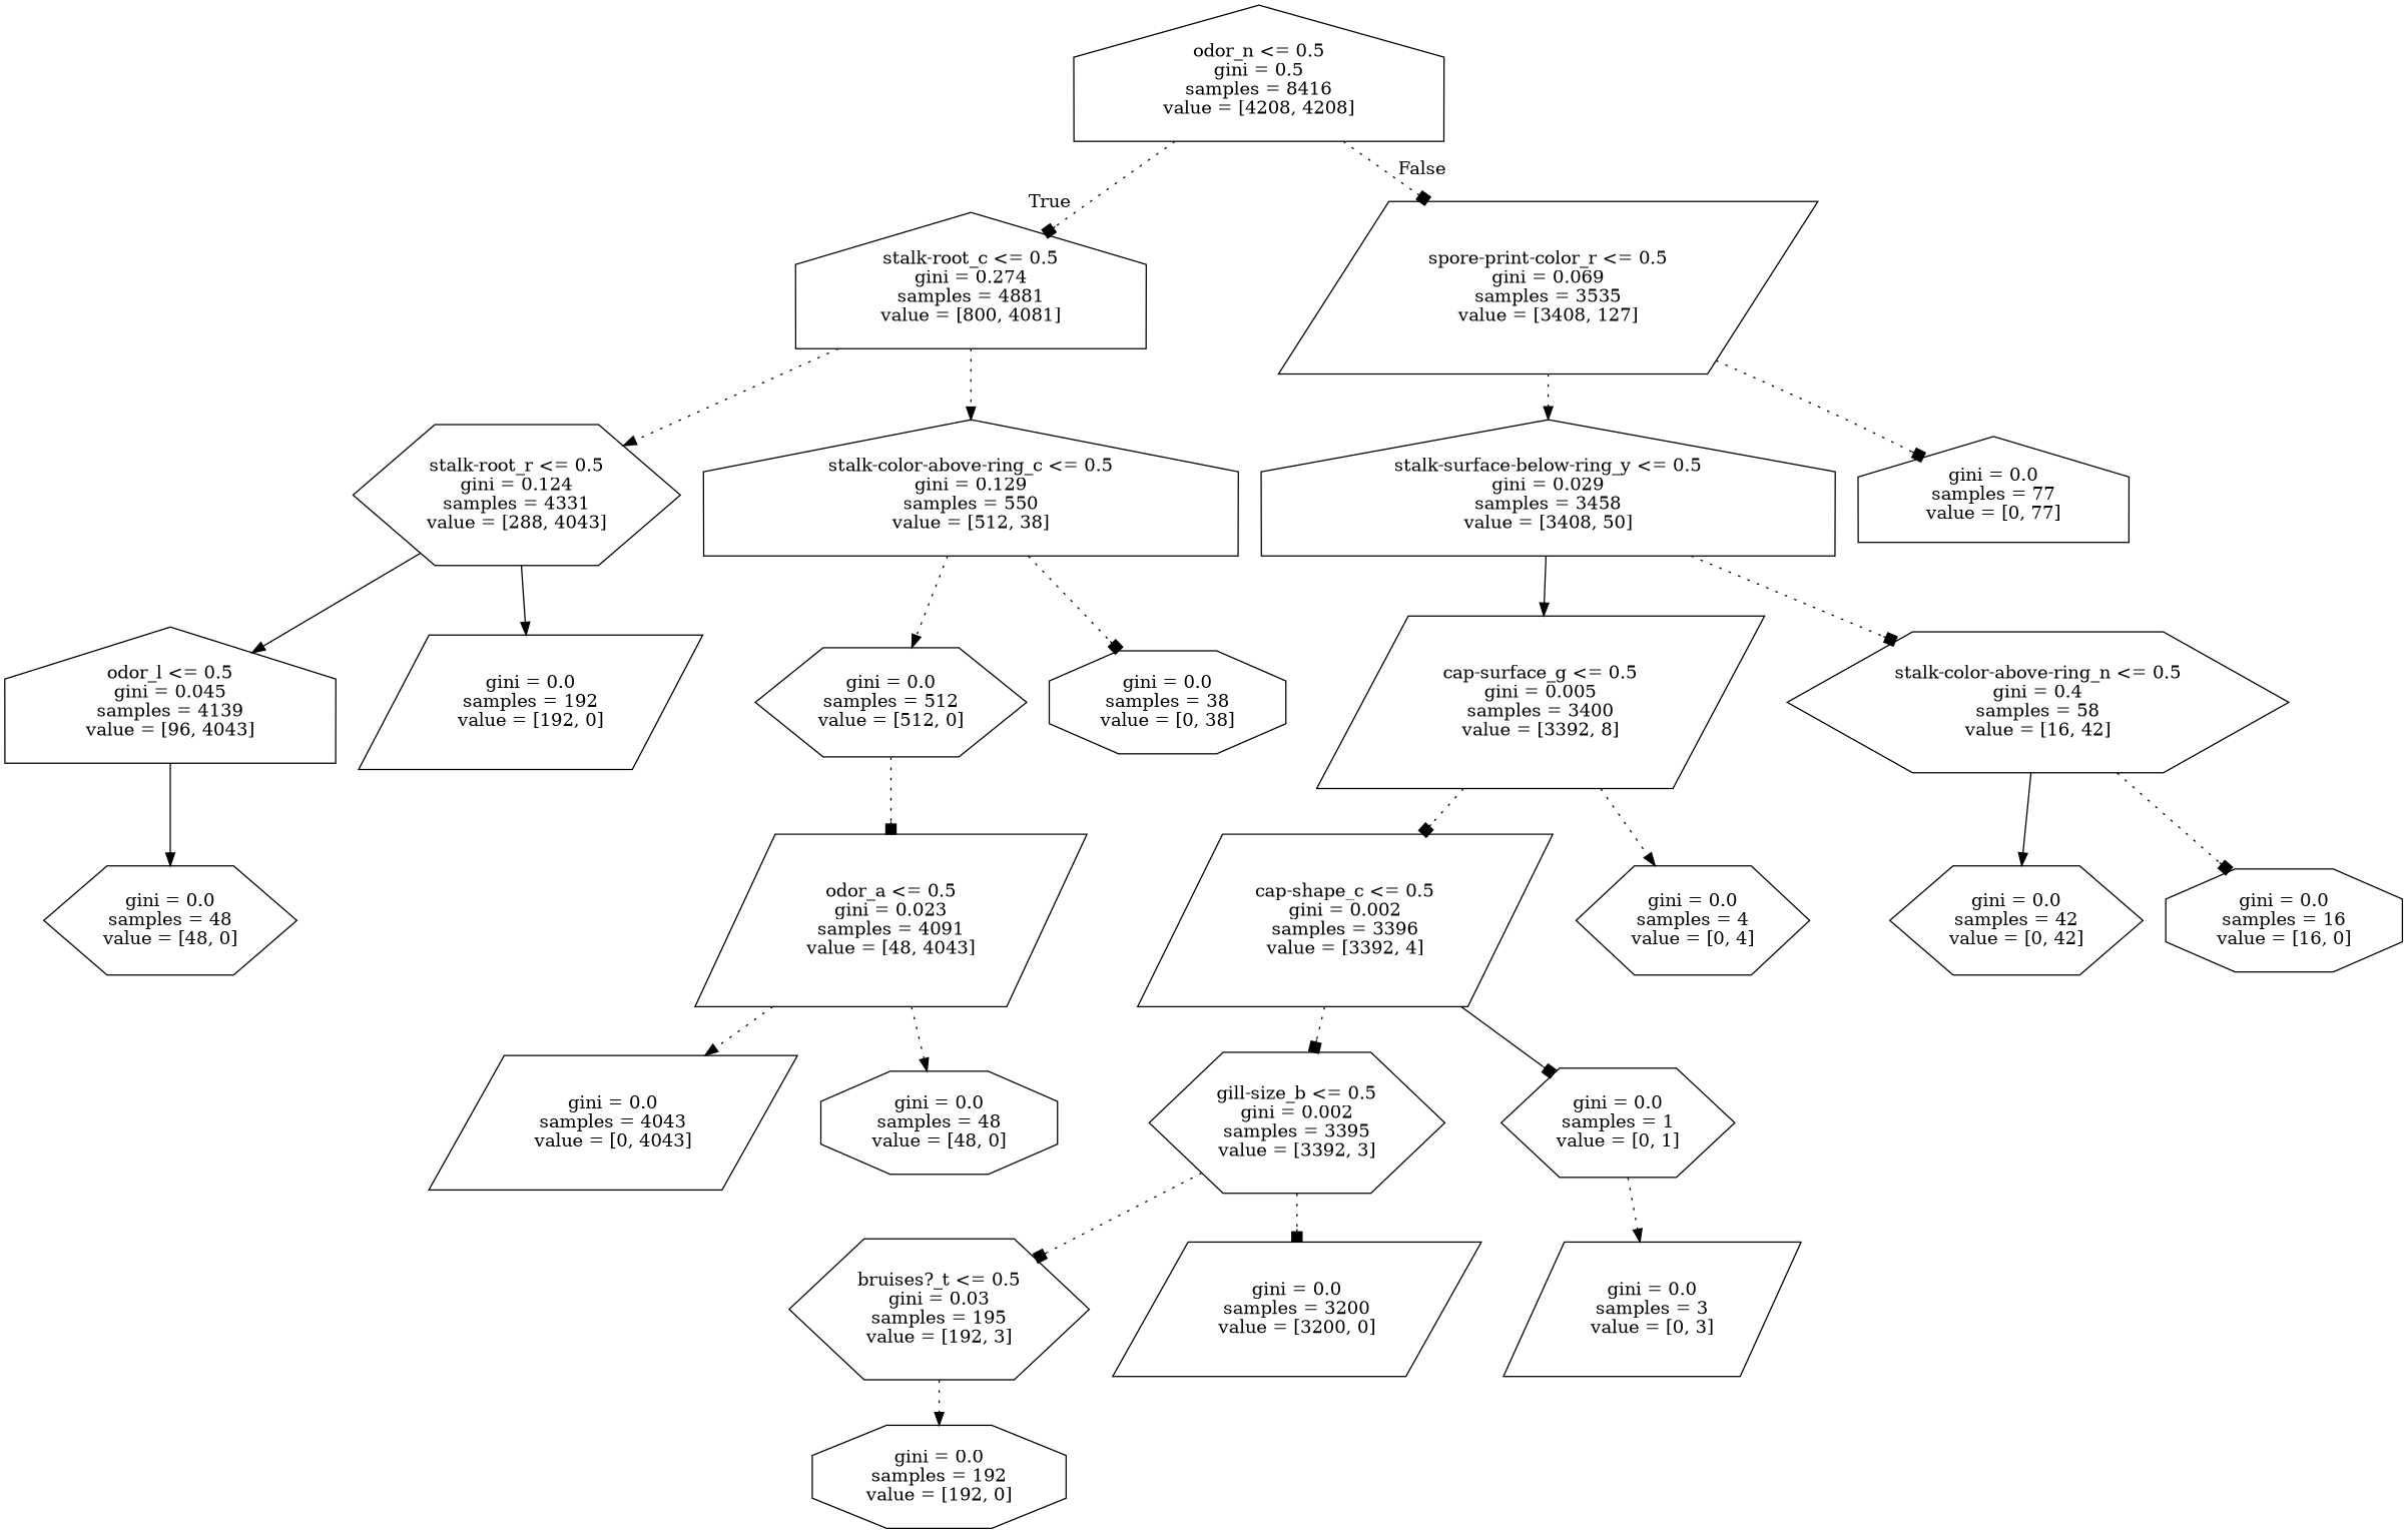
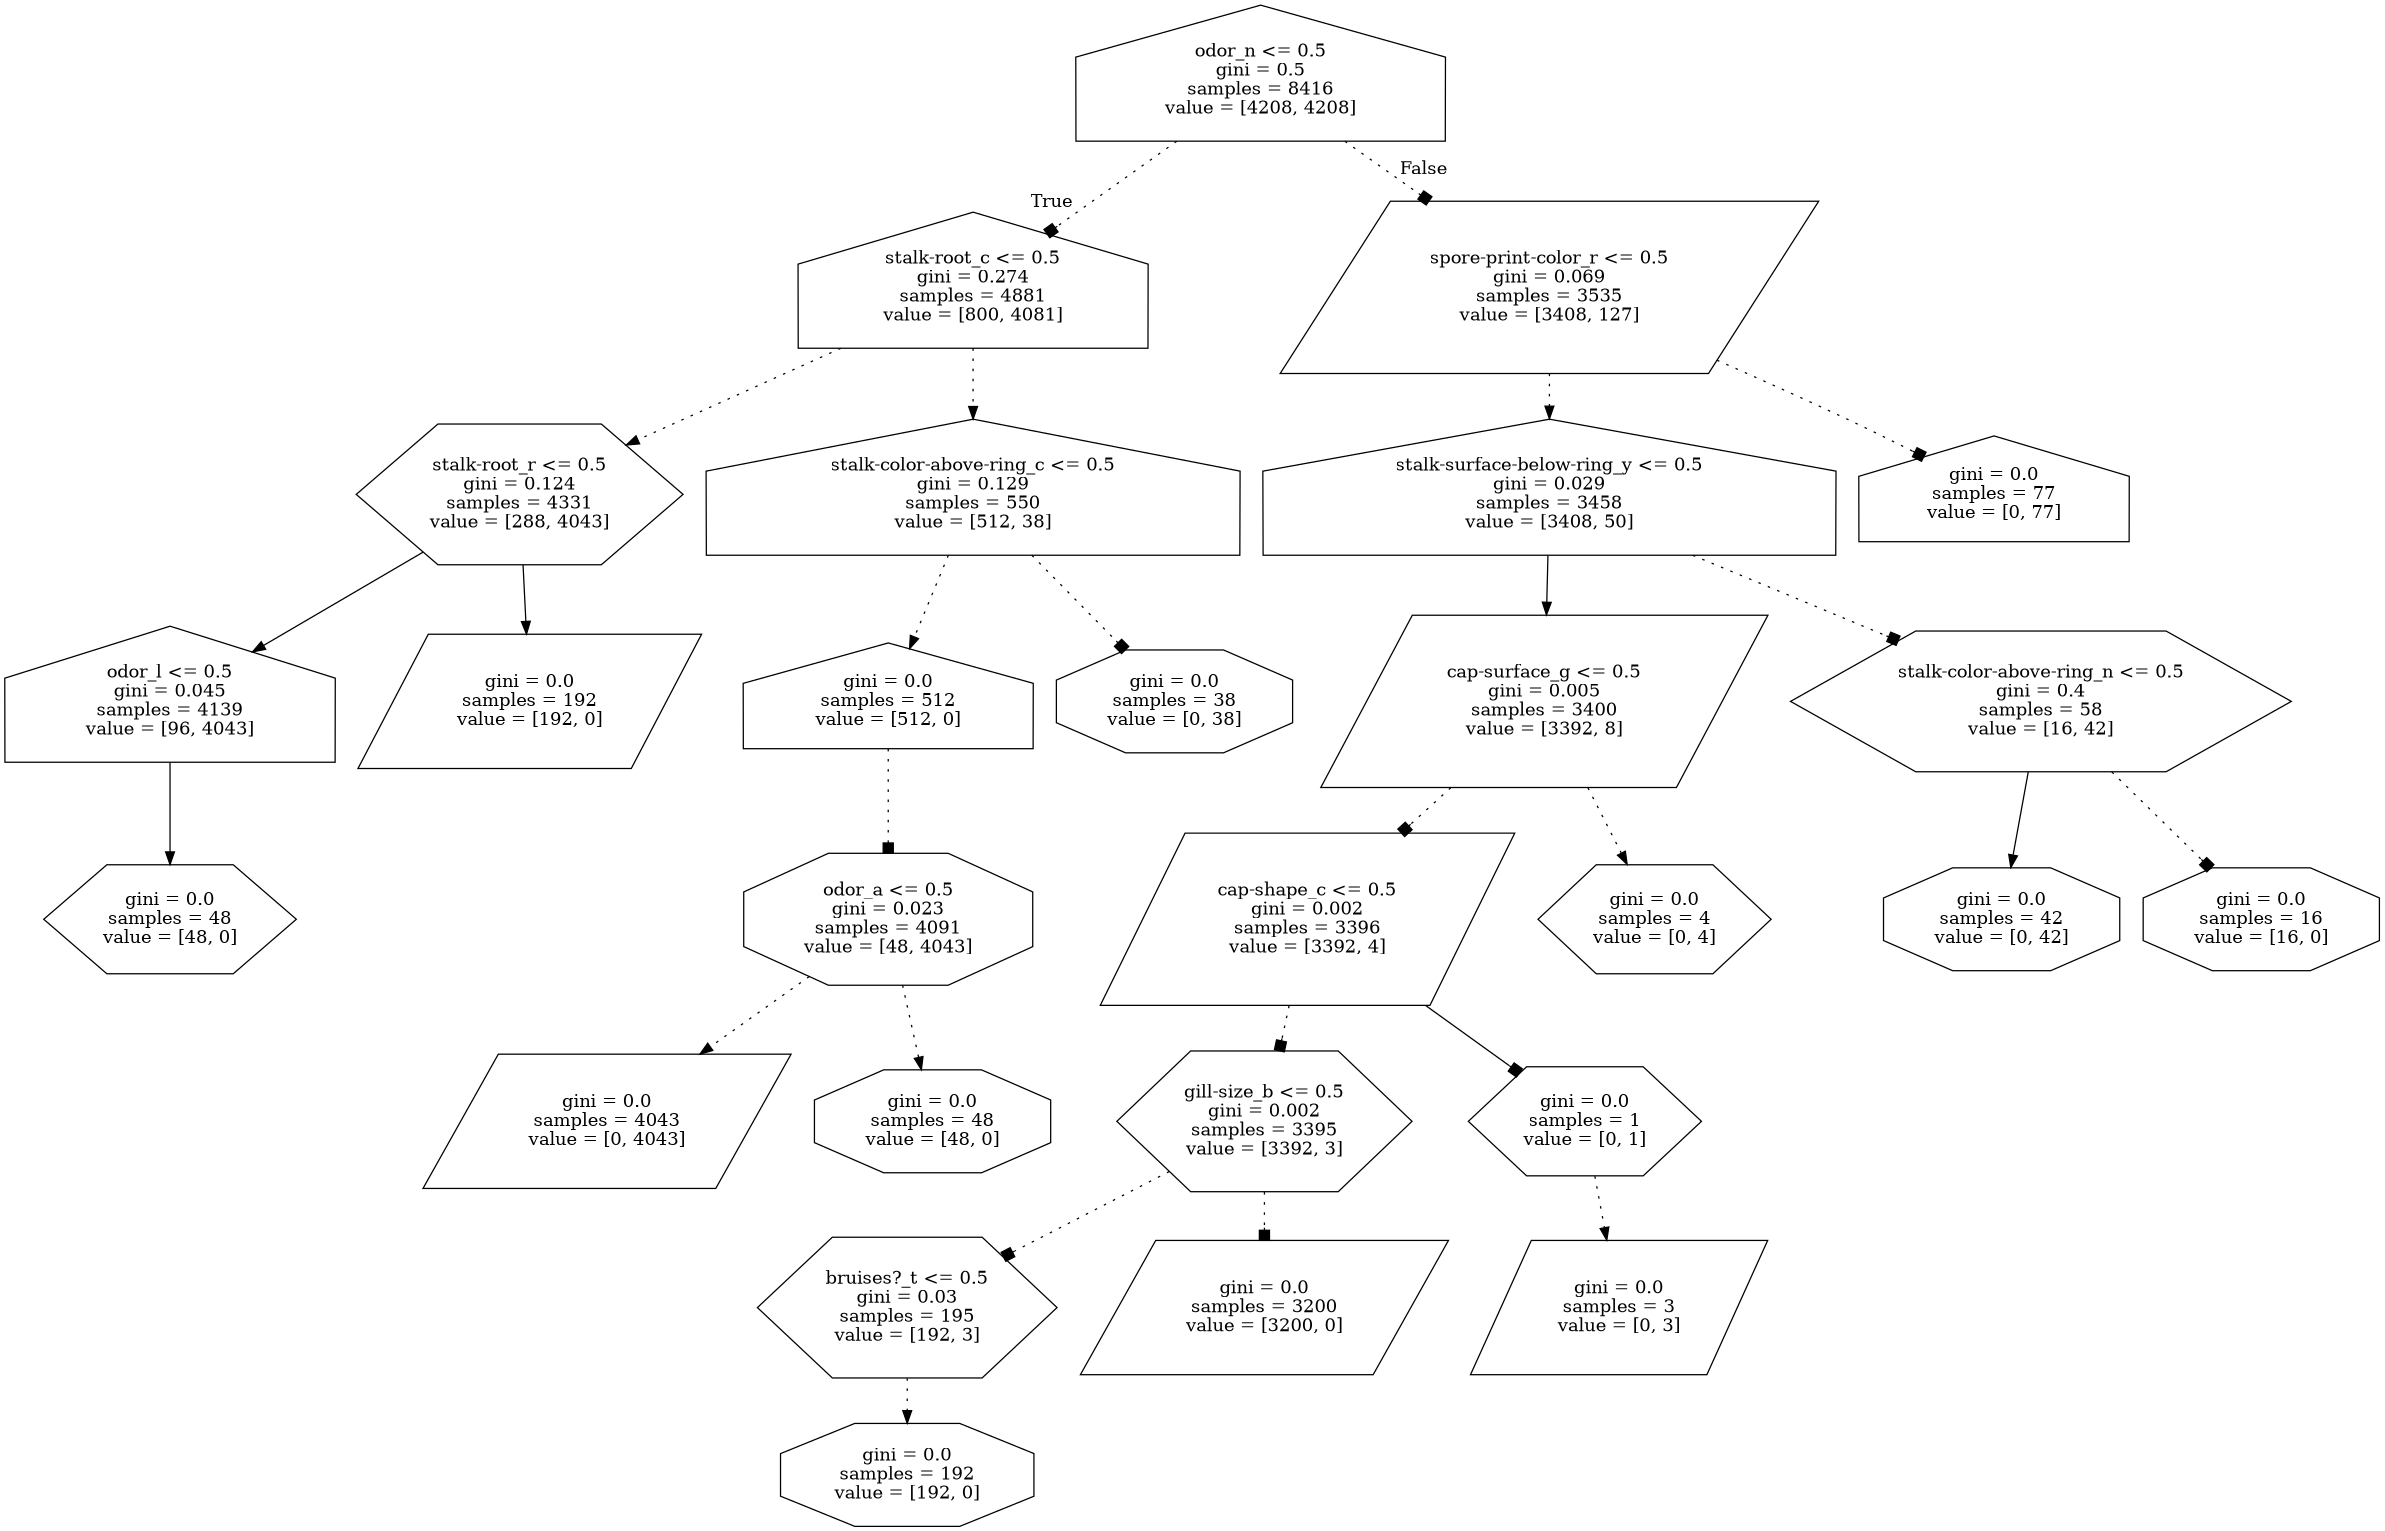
  digraph {
    node [shape=hexagon]
    edge [arrowhead=normal style=dotted]
    n1 [label="odor_n <= 0.5\ngini = 0.5\nsamples = 8416\nvalue = [4208, 4208]" shape=house]
    n2 [label="stalk-root_c <= 0.5\ngini = 0.274\nsamples = 4881\nvalue = [800, 4081]" shape=house]
    n3 [label="spore-print-color_r <= 0.5\ngini = 0.069\nsamples = 3535\nvalue = [3408, 127]" shape=parallelogram]
    n4 [label="stalk-root_r <= 0.5\ngini = 0.124\nsamples = 4331\nvalue = [288, 4043]"]
    n5 [label="stalk-color-above-ring_c <= 0.5\ngini = 0.129\nsamples = 550\nvalue = [512, 38]" shape=house]
    n6 [label="stalk-surface-below-ring_y <= 0.5\ngini = 0.029\nsamples = 3458\nvalue = [3408, 50]" shape=house]
    n7 [label="gini = 0.0\nsamples = 77\nvalue = [0, 77]" shape=house]
    n8 [label="odor_l <= 0.5\ngini = 0.045\nsamples = 4139\nvalue = [96, 4043]" shape=house]
    n9 [label="gini = 0.0\nsamples = 192\nvalue = [192, 0]" shape=parallelogram]
-   n10 [label="gini = 0.0\nsamples = 512\nvalue = [512, 0]"]
+   n10 [label="gini = 0.0\nsamples = 512\nvalue = [512, 0]" shape=house]
    n11 [label="gini = 0.0\nsamples = 38\nvalue = [0, 38]" shape=octagon]
    n12 [label="gini = 0.0\nsamples = 48\nvalue = [48, 0]"]
-   n13 [label="odor_a <= 0.5\ngini = 0.023\nsamples = 4091\nvalue = [48, 4043]" shape=parallelogram]
+   n13 [label="odor_a <= 0.5\ngini = 0.023\nsamples = 4091\nvalue = [48, 4043]" shape=octagon]
    n14 [label="gini = 0.0\nsamples = 4043\nvalue = [0, 4043]" shape=parallelogram]
    n15 [label="gini = 0.0\nsamples = 48\nvalue = [48, 0]" shape=octagon]
    n16 [label="cap-surface_g <= 0.5\ngini = 0.005\nsamples = 3400\nvalue = [3392, 8]" shape=parallelogram]
    n17 [label="stalk-color-above-ring_n <= 0.5\ngini = 0.4\nsamples = 58\nvalue = [16, 42]"]
    n18 [label="cap-shape_c <= 0.5\ngini = 0.002\nsamples = 3396\nvalue = [3392, 4]" shape=parallelogram]
    n19 [label="gini = 0.0\nsamples = 4\nvalue = [0, 4]"]
-   n20 [label="gini = 0.0\nsamples = 42\nvalue = [0, 42]"]
+   n20 [label="gini = 0.0\nsamples = 42\nvalue = [0, 42]" shape=octagon]
    n21 [label="gini = 0.0\nsamples = 16\nvalue = [16, 0]" shape=octagon]
    n22 [label="gill-size_b <= 0.5\ngini = 0.002\nsamples = 3395\nvalue = [3392, 3]"]
    n23 [label="gini = 0.0\nsamples = 1\nvalue = [0, 1]"]
    n24 [label="bruises?_t <= 0.5\ngini = 0.03\nsamples = 195\nvalue = [192, 3]"]
    n25 [label="gini = 0.0\nsamples = 3200\nvalue = [3200, 0]" shape=parallelogram]
    n26 [label="gini = 0.0\nsamples = 3\nvalue = [0, 3]" shape=parallelogram]
    n27 [label="gini = 0.0\nsamples = 192\nvalue = [192, 0]" shape=octagon]
    n1 -> n2 [arrowhead=box headlabel=True labelangle=45 labeldistance=2.5]
    n1 -> n3 [arrowhead=box headlabel=False labelangle=-45 labeldistance=2.5]
    n2 -> n4
    n2 -> n5
    n3 -> n6
    n3 -> n7 [arrowhead=box]
    n4 -> n8 [style=solid]
    n4 -> n9 [style=solid]
    n5 -> n10
    n5 -> n11 [arrowhead=box]
    n6 -> n16 [style=solid]
    n6 -> n17 [arrowhead=box]
    n8 -> n12 [style=solid]
    n10 -> n13 [arrowhead=box]
    n13 -> n14
    n13 -> n15
    n16 -> n18 [arrowhead=box]
    n16 -> n19
    n17 -> n20 [style=solid]
    n17 -> n21 [arrowhead=box]
    n18 -> n22 [arrowhead=box]
    n18 -> n23 [arrowhead=box style=solid]
    n22 -> n24 [arrowhead=box]
    n22 -> n25 [arrowhead=box]
    n23 -> n26
    n24 -> n27
  }
